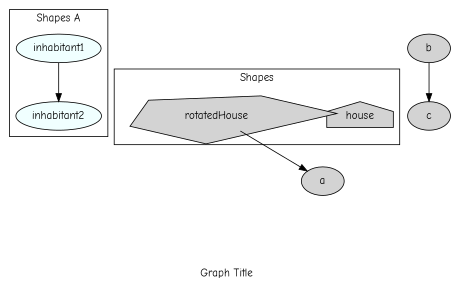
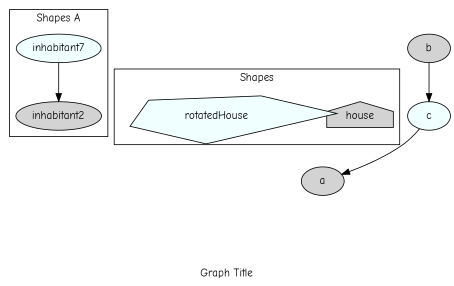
  digraph {
    fontname="Comic Neue"
    label="\n\nGraph Title"
    rankdir=TB
    node [fontname="Comic Neue" style=filled]
    edge [fontname="Comic Neue"]
-   inhabitant1 [fillcolor=azure]
-   inhabitant2 [fillcolor=azure]
+   inhabitant1 [fillcolor=azure label=inhabitant7]
+   inhabitant2 [fillcolor=lightgrey]
    house [shape=house]
-   rotatedHouse [orientation=45 shape=house]
+   rotatedHouse [orientation=45 shape=house fillcolor=azure]
    b
-   c
+   c [fillcolor=azure]
    a
    subgraph cluster_1 {
      label="Shapes A"
      inhabitant1
      inhabitant2
    }
    subgraph cluster_2 {
      label=Shapes
      house
      rotatedHouse
    }
    inhabitant1 -> inhabitant2
    b -> c
-   rotatedHouse -> a
+   c -> a
  }
